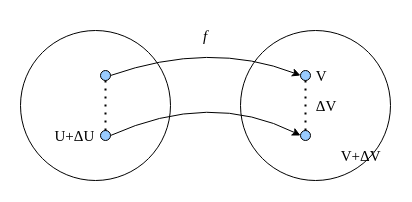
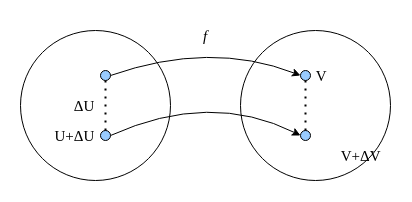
  <mxCell id="0" />
  <mxCell id="1" parent="0" />
  <mxCell id="2" value="" style="ellipse;whiteSpace=wrap;html=1;" parent="1" vertex="1"><mxGeometry x="20" y="30" width="150" height="150" as="geometry" /></mxCell>
  <mxCell id="3" value="" style="ellipse;fillStyle=auto;fillColor=#99CCFF;" parent="1" vertex="1"><mxGeometry x="100" y="70" width="10" height="10" as="geometry" /></mxCell>
  <mxCell id="4" value="" style="ellipse;fillColor=#99CCFF;" parent="1" vertex="1"><mxGeometry x="100" y="130" width="10" height="10" as="geometry" /></mxCell>
  <mxCell id="5" value="&lt;div align=&quot;right&quot;&gt;&lt;font style=&quot;font-size: 15px;&quot; face=&quot;Times New Roman&quot;&gt;&amp;nbsp;U&lt;/font&gt;&lt;font style=&quot;font-size: 15px;&quot; face=&quot;Times New Roman&quot;&gt;+ΔU&amp;nbsp; &lt;br&gt;&lt;/font&gt;&lt;/div&gt;" style="text;html=1;strokeColor=none;fillColor=none;align=right;verticalAlign=middle;whiteSpace=wrap;rounded=0;" parent="1" vertex="1"><mxGeometry x="50" y="120" width="50" height="30" as="geometry" /></mxCell>
  <mxCell id="6" value="" style="ellipse;whiteSpace=wrap;html=1;" parent="1" vertex="1"><mxGeometry x="240" y="30" width="150" height="150" as="geometry" /></mxCell>
  <mxCell id="7" value="" style="ellipse;fillStyle=auto;fillColor=#99CCFF;" parent="1" vertex="1"><mxGeometry x="300" y="70" width="10" height="10" as="geometry" /></mxCell>
  <mxCell id="8" value="" style="ellipse;fillColor=#99CCFF;" parent="1" vertex="1"><mxGeometry x="300" y="130" width="10" height="10" as="geometry" /></mxCell>
  <mxCell id="9" value="&amp;nbsp;V" style="text;html=1;strokeColor=none;fillColor=none;align=left;verticalAlign=middle;whiteSpace=wrap;rounded=0;fontFamily=Times New Roman;fontSize=15;" parent="1" vertex="1"><mxGeometry x="310" y="60" width="50" height="30" as="geometry" /></mxCell>
  <mxCell id="10" value="&lt;div align=&quot;left&quot;&gt;&lt;font style=&quot;font-size: 15px;&quot; face=&quot;Times New Roman&quot;&gt;&amp;nbsp;V&lt;/font&gt;&lt;font style=&quot;font-size: 15px;&quot; face=&quot;Times New Roman&quot;&gt;+ΔV&amp;nbsp; &lt;br&gt;&lt;/font&gt;&lt;/div&gt;" style="text;html=1;strokeColor=none;fillColor=none;align=left;verticalAlign=middle;whiteSpace=wrap;rounded=0;" parent="1" vertex="1"><mxGeometry x="335" y="140" width="50" height="30" as="geometry" /></mxCell>
  <mxCell id="11" value="" style="endArrow=classic;html=1;exitX=1;exitY=0.5;exitDx=0;exitDy=0;entryX=0;entryY=0.5;entryDx=0;entryDy=0;curved=1;" parent="1" source="3" target="7" edge="1"><mxGeometry width="50" height="50" relative="1" as="geometry"><mxPoint x="230" y="150" as="sourcePoint" /><mxPoint x="280" y="100" as="targetPoint" /><Array as="points"><mxPoint x="210" y="40" /></Array></mxGeometry></mxCell>
  <mxCell id="12" value="" style="endArrow=classic;html=1;exitX=1;exitY=0.5;exitDx=0;exitDy=0;entryX=0;entryY=0.5;entryDx=0;entryDy=0;curved=1;" parent="1" source="4" target="8" edge="1"><mxGeometry width="50" height="50" relative="1" as="geometry"><mxPoint x="120" y="85" as="sourcePoint" /><mxPoint x="350" y="85" as="targetPoint" /><Array as="points"><mxPoint x="210" y="90" /></Array></mxGeometry></mxCell>
  <mxCell id="13" value="&lt;font face=&quot;Times New Roman&quot; size=&quot;1&quot;&gt;&lt;i&gt;&lt;font style=&quot;font-size: 15px;&quot;&gt;f&lt;/font&gt;&lt;/i&gt;&lt;/font&gt;" style="text;html=1;strokeColor=none;fillColor=none;align=center;verticalAlign=middle;whiteSpace=wrap;rounded=0;" parent="1" vertex="1"><mxGeometry x="150" y="20" width="110" height="30" as="geometry" /></mxCell>
  <mxCell id="14" value="" style="endArrow=none;dashed=1;html=1;dashPattern=1 3;strokeWidth=2;rounded=0;entryX=0.5;entryY=0;entryDx=0;entryDy=0;exitX=0.5;exitY=1;exitDx=0;exitDy=0;" parent="1" source="7" target="8" edge="1"><mxGeometry width="50" height="50" relative="1" as="geometry"><mxPoint x="270" y="110" as="sourcePoint" /><mxPoint x="320" y="60" as="targetPoint" /></mxGeometry></mxCell>
  <mxCell id="15" value="" style="endArrow=none;dashed=1;html=1;dashPattern=1 3;strokeWidth=2;rounded=0;entryX=0.5;entryY=1;entryDx=0;entryDy=0;exitX=0.5;exitY=0;exitDx=0;exitDy=0;" parent="1" source="4" target="3" edge="1"><mxGeometry width="50" height="50" relative="1" as="geometry"><mxPoint x="90" y="140" as="sourcePoint" /><mxPoint x="140" y="90" as="targetPoint" /></mxGeometry></mxCell>
- <mxCell id="17" value="&lt;div align=&quot;left&quot;&gt;&lt;font style=&quot;font-size: 15px;&quot; face=&quot;Times New Roman&quot;&gt;&amp;nbsp;&lt;/font&gt;&lt;font style=&quot;font-size: 15px;&quot; face=&quot;Times New Roman&quot;&gt;ΔV&amp;nbsp; &lt;br&gt;&lt;/font&gt;&lt;/div&gt;" style="text;html=1;strokeColor=none;fillColor=none;align=left;verticalAlign=middle;whiteSpace=wrap;rounded=0;" parent="1" vertex="1"><mxGeometry x="310" y="90" width="30" height="30" as="geometry" /></mxCell>
+ <mxCell id="16" value="&lt;font style=&quot;font-size: 15px;&quot; face=&quot;Times New Roman&quot;&gt;Δ&lt;/font&gt;U&amp;nbsp; " style="text;html=1;strokeColor=none;fillColor=none;align=right;verticalAlign=middle;whiteSpace=wrap;rounded=0;fontFamily=Times New Roman;fontSize=15;" parent="1" vertex="1"><mxGeometry x="60" y="90" width="40" height="30" as="geometry" /></mxCell>
